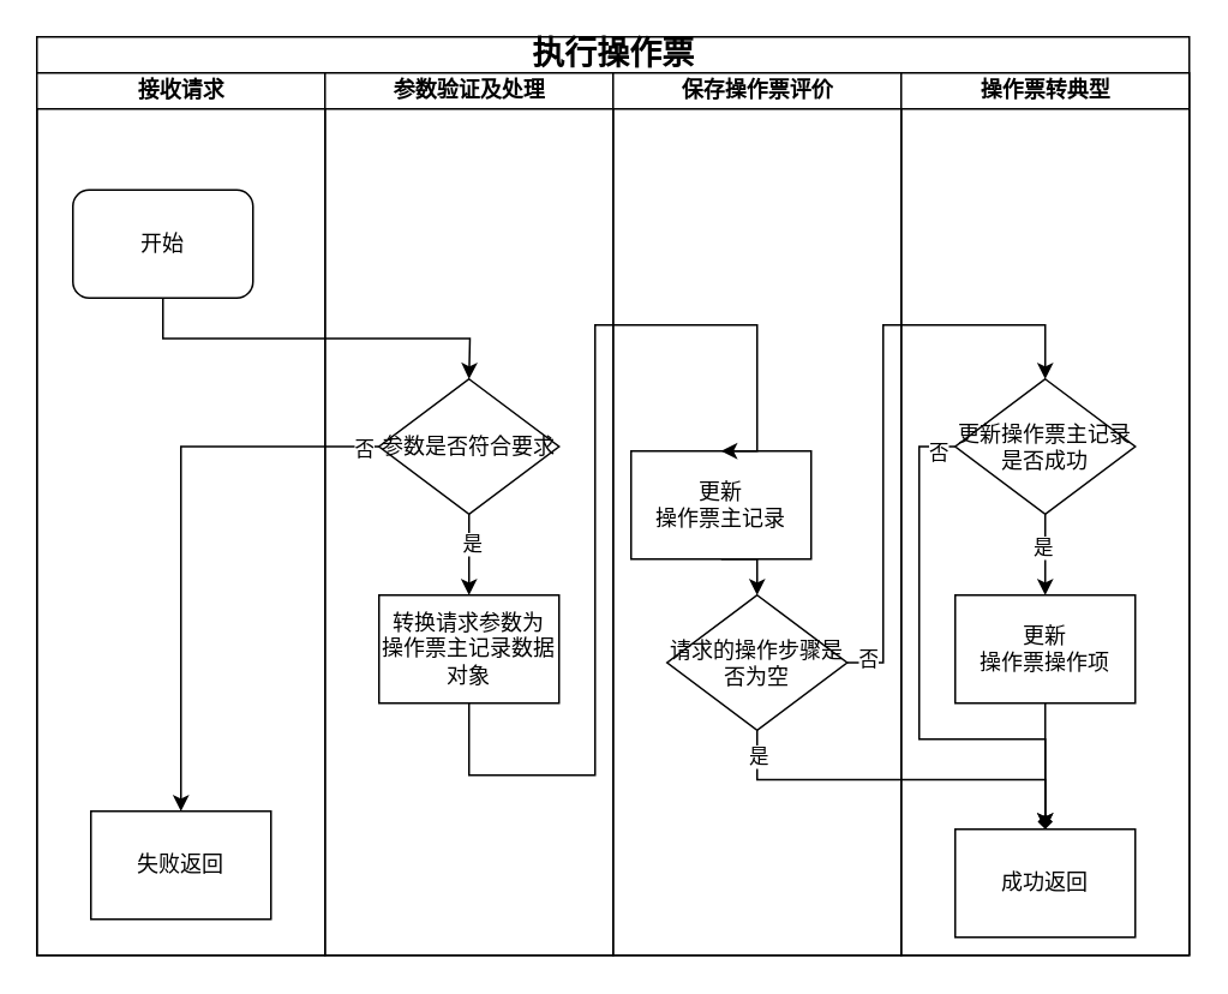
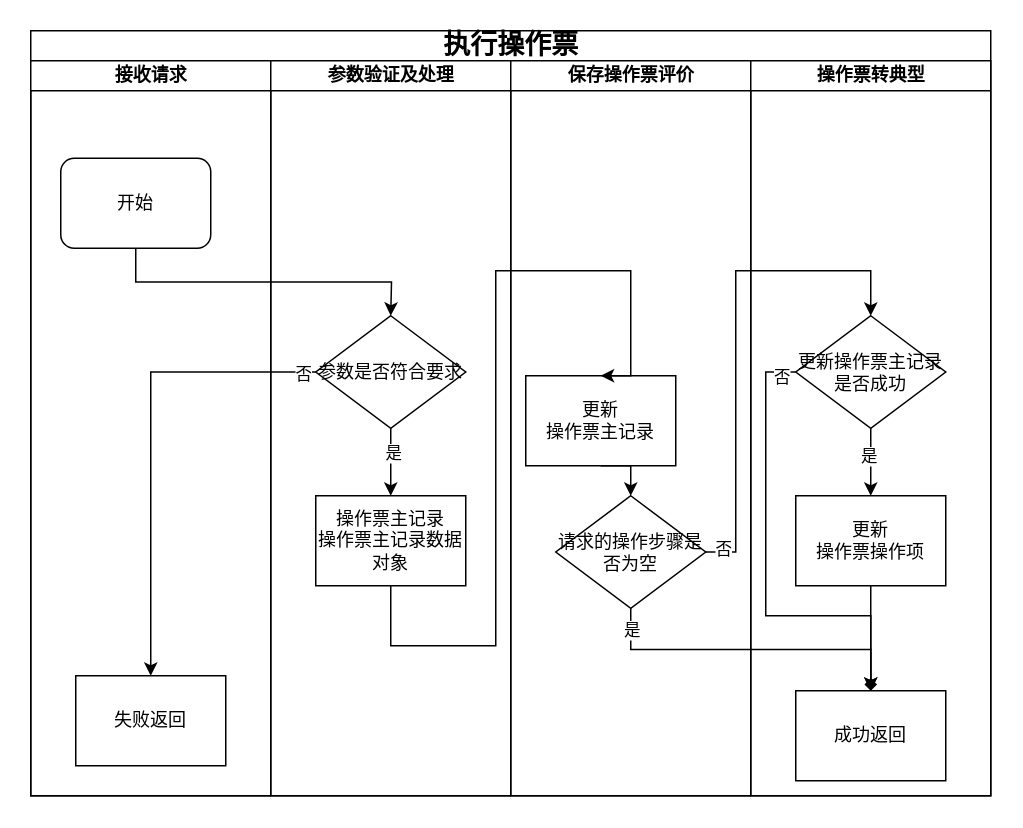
  <mxCell id="0" />
  <mxCell id="1" parent="0" />
  <mxCell id="2" value="&lt;font style=&quot;font-size: 18px;&quot;&gt;执行操作票&lt;/font&gt;" style="swimlane;html=1;childLayout=stackLayout;startSize=20;rounded=0;shadow=0;labelBackgroundColor=none;strokeWidth=1;fontFamily=Verdana;fontSize=8;align=center;" vertex="1" parent="1"><mxGeometry x="20" y="20" width="640" height="510" as="geometry" /></mxCell>
  <mxCell id="3" value="接收请求" style="swimlane;html=1;startSize=20;" vertex="1" parent="2"><mxGeometry y="20" width="160" height="490" as="geometry"><mxRectangle y="20" width="40" height="730" as="alternateBounds" /></mxGeometry></mxCell>
  <mxCell id="4" value="&lt;font style=&quot;font-size: 12px;&quot;&gt;开始&lt;/font&gt;" style="rounded=1;whiteSpace=wrap;html=1;shadow=0;labelBackgroundColor=none;strokeWidth=1;fontFamily=Verdana;fontSize=8;align=center;" vertex="1" parent="3"><mxGeometry x="20" y="65" width="100" height="60" as="geometry" /></mxCell>
  <mxCell id="5" value="&lt;span style=&quot;font-size: 12px;&quot;&gt;失败返回&lt;/span&gt;" style="whiteSpace=wrap;html=1;fontSize=8;fontFamily=Verdana;rounded=0;shadow=0;labelBackgroundColor=none;strokeWidth=1;" vertex="1" parent="3"><mxGeometry x="30" y="410" width="100" height="60" as="geometry" /></mxCell>
  <mxCell id="6" value="参数验证及处理" style="swimlane;html=1;startSize=20;" vertex="1" parent="2"><mxGeometry x="160" y="20" width="160" height="490" as="geometry" /></mxCell>
  <mxCell id="7" style="edgeStyle=orthogonalEdgeStyle;rounded=0;orthogonalLoop=1;jettySize=auto;html=1;exitX=0.5;exitY=1;exitDx=0;exitDy=0;entryX=0.5;entryY=0;entryDx=0;entryDy=0;" edge="1" parent="6" source="9" target="10"><mxGeometry relative="1" as="geometry" /></mxCell>
  <mxCell id="8" value="是" style="edgeLabel;html=1;align=center;verticalAlign=middle;resizable=0;points=[];" vertex="1" connectable="0" parent="7"><mxGeometry x="-0.298" y="1" relative="1" as="geometry"><mxPoint as="offset" /></mxGeometry></mxCell>
  <mxCell id="9" value="&lt;span style=&quot;font-size: 12px;&quot;&gt;参数是否符合要求&lt;/span&gt;" style="rhombus;whiteSpace=wrap;html=1;rounded=0;shadow=0;labelBackgroundColor=none;strokeWidth=1;fontFamily=Verdana;fontSize=8;align=center;" vertex="1" parent="6"><mxGeometry x="30" y="170" width="100" height="75" as="geometry" /></mxCell>
- <mxCell id="10" value="&lt;span style=&quot;font-size: 12px;&quot;&gt;转换请求参数为&lt;/span&gt;&lt;div&gt;&lt;span style=&quot;font-size: 12px;&quot;&gt;操作票主记录数据对象&lt;/span&gt;&lt;/div&gt;" style="whiteSpace=wrap;html=1;fontSize=8;fontFamily=Verdana;rounded=0;shadow=0;labelBackgroundColor=none;strokeWidth=1;" vertex="1" parent="6"><mxGeometry x="30" y="290" width="100" height="60" as="geometry" /></mxCell>
+ <mxCell id="10" value="&lt;span style=&quot;font-size: 12px;&quot;&gt;操作票主记录&lt;/span&gt;&lt;div&gt;&lt;span style=&quot;font-size: 12px;&quot;&gt;操作票主记录数据对象&lt;/span&gt;&lt;/div&gt;" style="whiteSpace=wrap;html=1;fontSize=8;fontFamily=Verdana;rounded=0;shadow=0;labelBackgroundColor=none;strokeWidth=1;" vertex="1" parent="6"><mxGeometry x="30" y="290" width="100" height="60" as="geometry" /></mxCell>
  <mxCell id="11" value="保存操作票评价" style="swimlane;html=1;startSize=20;" vertex="1" parent="2"><mxGeometry x="320" y="20" width="160" height="490" as="geometry" /></mxCell>
  <mxCell id="12" style="edgeStyle=orthogonalEdgeStyle;rounded=0;orthogonalLoop=1;jettySize=auto;html=1;exitX=0.5;exitY=1;exitDx=0;exitDy=0;entryX=0.5;entryY=0;entryDx=0;entryDy=0;" edge="1" parent="11"><mxGeometry relative="1" as="geometry"><mxPoint x="80" y="317.5" as="sourcePoint" /></mxGeometry></mxCell>
  <mxCell id="13" style="edgeStyle=orthogonalEdgeStyle;rounded=0;orthogonalLoop=1;jettySize=auto;html=1;exitX=0.5;exitY=1;exitDx=0;exitDy=0;entryX=0.5;entryY=0;entryDx=0;entryDy=0;" edge="1" parent="11"><mxGeometry relative="1" as="geometry"><mxPoint x="80" y="420" as="sourcePoint" /></mxGeometry></mxCell>
  <mxCell id="14" style="edgeStyle=orthogonalEdgeStyle;rounded=0;orthogonalLoop=1;jettySize=auto;html=1;exitX=0.5;exitY=1;exitDx=0;exitDy=0;entryX=0.5;entryY=0;entryDx=0;entryDy=0;" edge="1" parent="11"><mxGeometry relative="1" as="geometry"><mxPoint x="80" y="520" as="sourcePoint" /></mxGeometry></mxCell>
  <mxCell id="15" style="edgeStyle=orthogonalEdgeStyle;rounded=0;orthogonalLoop=1;jettySize=auto;html=1;exitX=0;exitY=0.5;exitDx=0;exitDy=0;entryX=0.5;entryY=0;entryDx=0;entryDy=0;" edge="1" parent="11"><mxGeometry relative="1" as="geometry"><Array as="points"><mxPoint x="10" y="198" /><mxPoint x="10" y="460" /><mxPoint x="80" y="460" /></Array><mxPoint x="80" y="480" as="targetPoint" /></mxGeometry></mxCell>
  <mxCell id="16" value="更新" style="edgeLabel;html=1;align=center;verticalAlign=middle;resizable=0;points=[];" vertex="1" connectable="0" parent="15"><mxGeometry x="-0.936" y="1" relative="1" as="geometry"><mxPoint y="12" as="offset" /></mxGeometry></mxCell>
  <mxCell id="17" style="edgeStyle=orthogonalEdgeStyle;rounded=0;orthogonalLoop=1;jettySize=auto;html=1;exitX=0.5;exitY=1;exitDx=0;exitDy=0;entryX=0.5;entryY=0;entryDx=0;entryDy=0;" edge="1" parent="11" source="18" target="19"><mxGeometry relative="1" as="geometry" /></mxCell>
  <mxCell id="18" value="&lt;span style=&quot;font-size: 12px;&quot;&gt;更新&lt;/span&gt;&lt;div&gt;&lt;span style=&quot;font-size: 12px;&quot;&gt;操作票主记录&lt;/span&gt;&lt;/div&gt;" style="whiteSpace=wrap;html=1;fontSize=8;fontFamily=Verdana;rounded=0;shadow=0;labelBackgroundColor=none;strokeWidth=1;" vertex="1" parent="11"><mxGeometry x="10" y="210" width="100" height="60" as="geometry" /></mxCell>
  <mxCell id="19" value="&lt;span style=&quot;font-size: 12px;&quot;&gt;请求的操作步骤是否为空&lt;/span&gt;" style="rhombus;whiteSpace=wrap;html=1;rounded=0;shadow=0;labelBackgroundColor=none;strokeWidth=1;fontFamily=Verdana;fontSize=8;align=center;" vertex="1" parent="11"><mxGeometry x="30" y="290" width="100" height="75" as="geometry" /></mxCell>
  <mxCell id="20" value="操作票转典型" style="swimlane;html=1;startSize=20;" vertex="1" parent="2"><mxGeometry x="480" y="20" width="160" height="490" as="geometry" /></mxCell>
  <mxCell id="21" value="&lt;span style=&quot;font-size: 12px;&quot;&gt;成功返回&lt;/span&gt;" style="whiteSpace=wrap;html=1;fontSize=8;fontFamily=Verdana;rounded=0;shadow=0;labelBackgroundColor=none;strokeWidth=1;" vertex="1" parent="20"><mxGeometry x="30" y="420" width="100" height="60" as="geometry" /></mxCell>
  <mxCell id="22" style="edgeStyle=orthogonalEdgeStyle;rounded=0;orthogonalLoop=1;jettySize=auto;html=1;exitX=0.5;exitY=1;exitDx=0;exitDy=0;" edge="1" parent="20" source="26" target="28"><mxGeometry relative="1" as="geometry" /></mxCell>
  <mxCell id="23" value="是" style="edgeLabel;html=1;align=center;verticalAlign=middle;resizable=0;points=[];" vertex="1" connectable="0" parent="22"><mxGeometry x="-0.191" y="-2" relative="1" as="geometry"><mxPoint as="offset" /></mxGeometry></mxCell>
  <mxCell id="24" style="edgeStyle=orthogonalEdgeStyle;rounded=0;orthogonalLoop=1;jettySize=auto;html=1;exitX=0;exitY=0.5;exitDx=0;exitDy=0;entryX=0.5;entryY=0;entryDx=0;entryDy=0;" edge="1" parent="20" source="26" target="21"><mxGeometry relative="1" as="geometry"><Array as="points"><mxPoint x="10" y="208" /><mxPoint x="10" y="370" /><mxPoint x="80" y="370" /></Array></mxGeometry></mxCell>
  <mxCell id="25" value="否" style="edgeLabel;html=1;align=center;verticalAlign=middle;resizable=0;points=[];" vertex="1" connectable="0" parent="24"><mxGeometry x="-0.936" y="3" relative="1" as="geometry"><mxPoint as="offset" /></mxGeometry></mxCell>
  <mxCell id="26" value="&lt;span style=&quot;font-size: 12px;&quot;&gt;更新操作票主记录是否成功&lt;/span&gt;" style="rhombus;whiteSpace=wrap;html=1;rounded=0;shadow=0;labelBackgroundColor=none;strokeWidth=1;fontFamily=Verdana;fontSize=8;align=center;" vertex="1" parent="20"><mxGeometry x="30" y="170" width="100" height="75" as="geometry" /></mxCell>
  <mxCell id="27" style="edgeStyle=orthogonalEdgeStyle;rounded=0;orthogonalLoop=1;jettySize=auto;html=1;exitX=0.5;exitY=1;exitDx=0;exitDy=0;entryX=0.5;entryY=0;entryDx=0;entryDy=0;" edge="1" parent="20" source="28" target="21"><mxGeometry relative="1" as="geometry" /></mxCell>
  <mxCell id="28" value="&lt;span style=&quot;font-size: 12px;&quot;&gt;更新&lt;/span&gt;&lt;div&gt;&lt;span style=&quot;font-size: 12px;&quot;&gt;操作票操作项&lt;/span&gt;&lt;/div&gt;" style="whiteSpace=wrap;html=1;fontSize=8;fontFamily=Verdana;rounded=0;shadow=0;labelBackgroundColor=none;strokeWidth=1;" vertex="1" parent="20"><mxGeometry x="30" y="290" width="100" height="60" as="geometry" /></mxCell>
  <mxCell id="29" style="edgeStyle=orthogonalEdgeStyle;rounded=0;orthogonalLoop=1;jettySize=auto;html=1;entryX=0.5;entryY=0;entryDx=0;entryDy=0;exitX=0.5;exitY=1;exitDx=0;exitDy=0;" edge="1" parent="2" source="4"><mxGeometry relative="1" as="geometry"><mxPoint x="70" y="240" as="sourcePoint" /><mxPoint x="240" y="190" as="targetPoint" /></mxGeometry></mxCell>
  <mxCell id="30" style="edgeStyle=orthogonalEdgeStyle;rounded=0;orthogonalLoop=1;jettySize=auto;html=1;exitX=0;exitY=0.5;exitDx=0;exitDy=0;entryX=0.5;entryY=0;entryDx=0;entryDy=0;" edge="1" parent="2" source="9" target="5"><mxGeometry relative="1" as="geometry" /></mxCell>
  <mxCell id="31" value="否" style="edgeLabel;html=1;align=center;verticalAlign=middle;resizable=0;points=[];" vertex="1" connectable="0" parent="30"><mxGeometry x="-0.941" y="1" relative="1" as="geometry"><mxPoint as="offset" /></mxGeometry></mxCell>
  <mxCell id="32" style="edgeStyle=orthogonalEdgeStyle;rounded=0;orthogonalLoop=1;jettySize=auto;html=1;exitX=0.5;exitY=1;exitDx=0;exitDy=0;entryX=0.5;entryY=0;entryDx=0;entryDy=0;" edge="1" parent="2" source="10" target="18"><mxGeometry relative="1" as="geometry"><Array as="points"><mxPoint x="240" y="410" /><mxPoint x="310" y="410" /><mxPoint x="310" y="160" /><mxPoint x="400" y="160" /></Array></mxGeometry></mxCell>
  <mxCell id="33" style="edgeStyle=orthogonalEdgeStyle;rounded=0;orthogonalLoop=1;jettySize=auto;html=1;exitX=1;exitY=0.5;exitDx=0;exitDy=0;entryX=0.5;entryY=0;entryDx=0;entryDy=0;" edge="1" parent="2" source="19" target="26"><mxGeometry relative="1" as="geometry"><mxPoint x="560" y="180" as="targetPoint" /><Array as="points"><mxPoint x="470" y="348" /><mxPoint x="470" y="160" /><mxPoint x="560" y="160" /></Array></mxGeometry></mxCell>
  <mxCell id="34" value="否" style="edgeLabel;html=1;align=center;verticalAlign=middle;resizable=0;points=[];" vertex="1" connectable="0" parent="33"><mxGeometry x="-0.932" y="2" relative="1" as="geometry"><mxPoint as="offset" /></mxGeometry></mxCell>
  <mxCell id="35" style="edgeStyle=orthogonalEdgeStyle;rounded=0;orthogonalLoop=1;jettySize=auto;html=1;exitX=0.5;exitY=1;exitDx=0;exitDy=0;entryX=0.5;entryY=0;entryDx=0;entryDy=0;endArrow=diamond;" edge="1" parent="2" source="19" target="21"><mxGeometry relative="1" as="geometry" /></mxCell>
  <mxCell id="36" value="是" style="edgeLabel;html=1;align=center;verticalAlign=middle;resizable=0;points=[];" vertex="1" connectable="0" parent="35"><mxGeometry x="-0.868" relative="1" as="geometry"><mxPoint as="offset" /></mxGeometry></mxCell>
